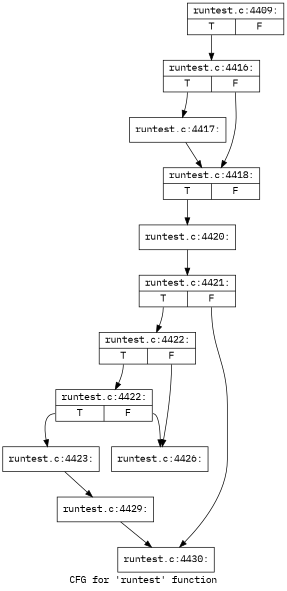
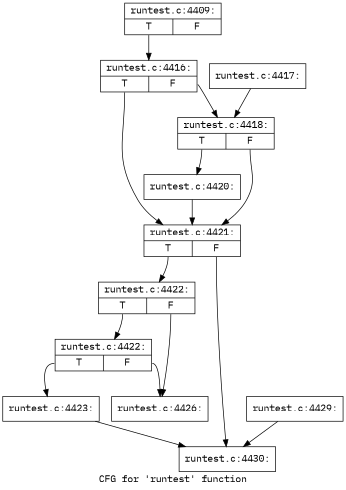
  digraph {
    fontname="IBM Plex Mono"
    label="CFG for 'runtest' function"
    node [fontname="IBM Plex Mono" shape=record]
    edge [fontname="IBM Plex Mono" tailport=s0]
    n1 [label="{runtest.c:4409:|{<s0>T|<s1>F}}"]
    n2 [label="{runtest.c:4416:|{<s0>T|<s1>F}}"]
    n3 [label="{runtest.c:4418:|{<s0>T|<s1>F}}"]
    n4 [label="{runtest.c:4417:}"]
    n5 [label="{runtest.c:4420:}"]
    n6 [label="{runtest.c:4421:|{<s0>T|<s1>F}}"]
    n7 [label="{runtest.c:4422:|{<s0>T|<s1>F}}"]
    n8 [label="{runtest.c:4430:}"]
    n9 [label="{runtest.c:4422:|{<s0>T|<s1>F}}"]
    n10 [label="{runtest.c:4426:}"]
    n11 [label="{runtest.c:4423:}"]
    n12 [label="{runtest.c:4429:}"]
    n1 -> n2
    n2 -> n3 [tailport=s1]
-   n2 -> n4
+   n2 -> n6
    n3 -> n5
+   n3 -> n6 [tailport=s1]
    n4 -> n3
    n5 -> n6
    n6 -> n7
    n6 -> n8 [tailport=s1]
    n7 -> n9
    n7 -> n10 [tailport=s1]
    n9 -> n10 [tailport=s1]
    n9 -> n11
-   n11 -> n12
+   n11 -> n8
    n12 -> n8
  }
